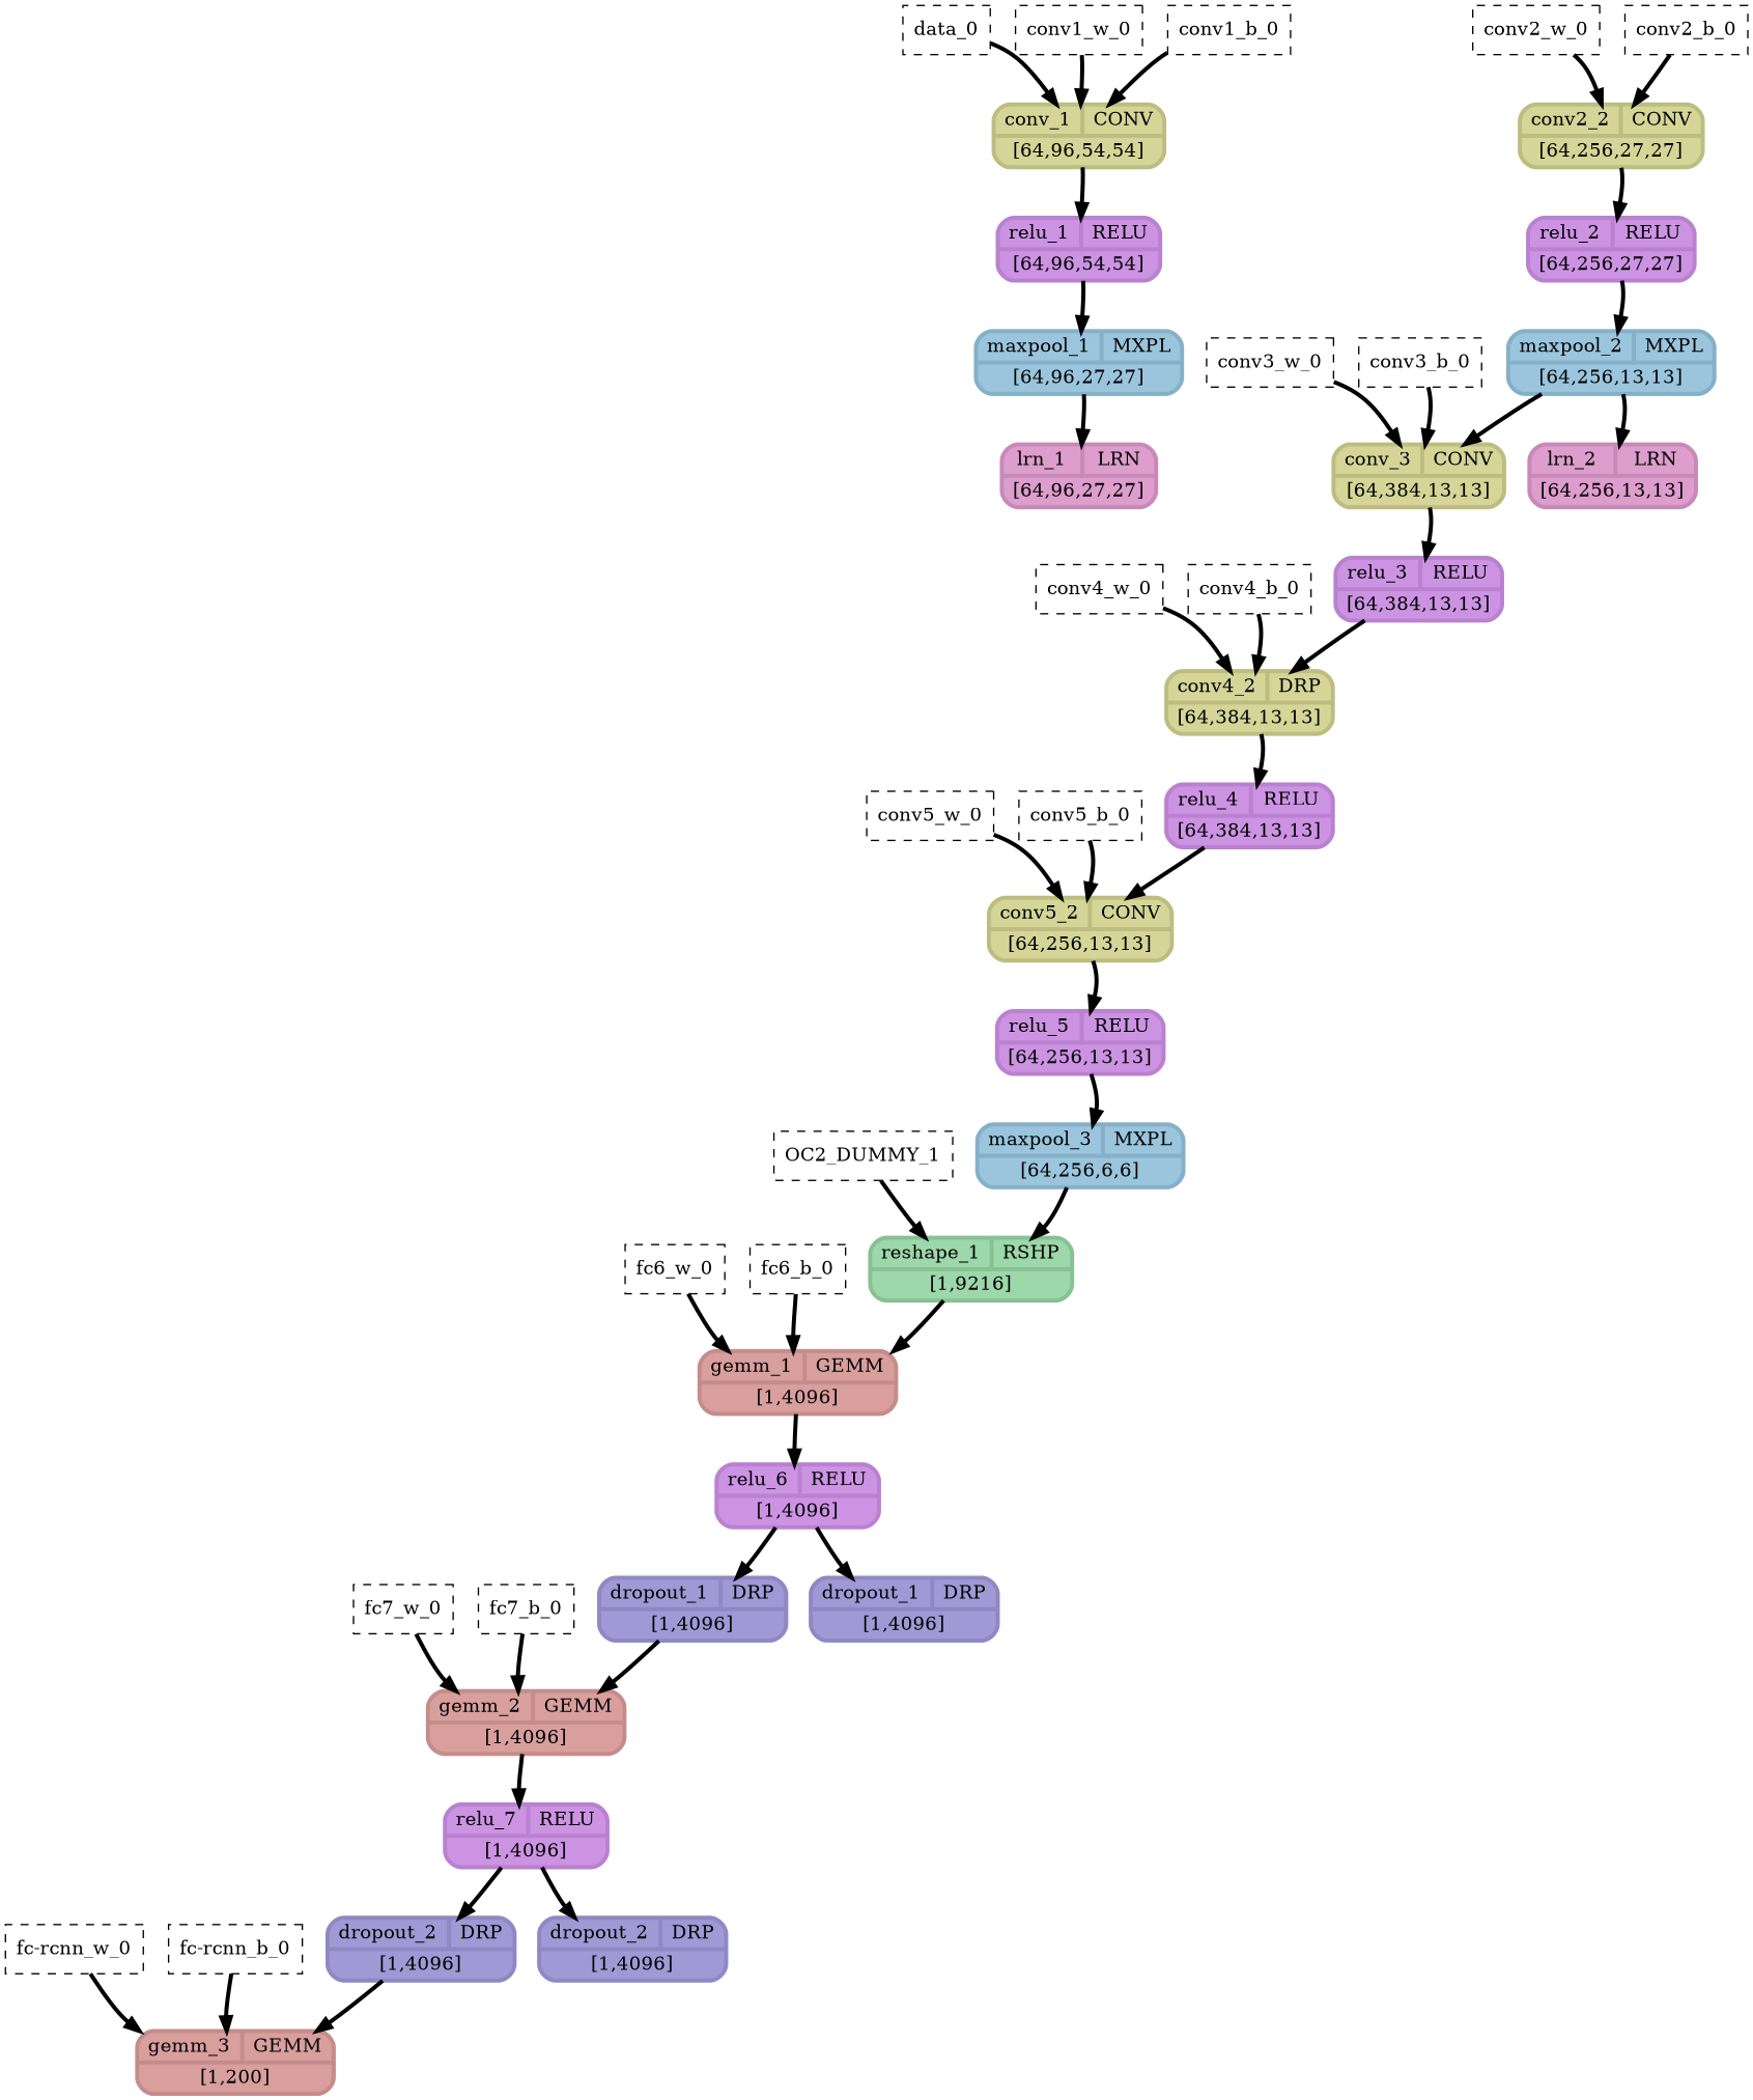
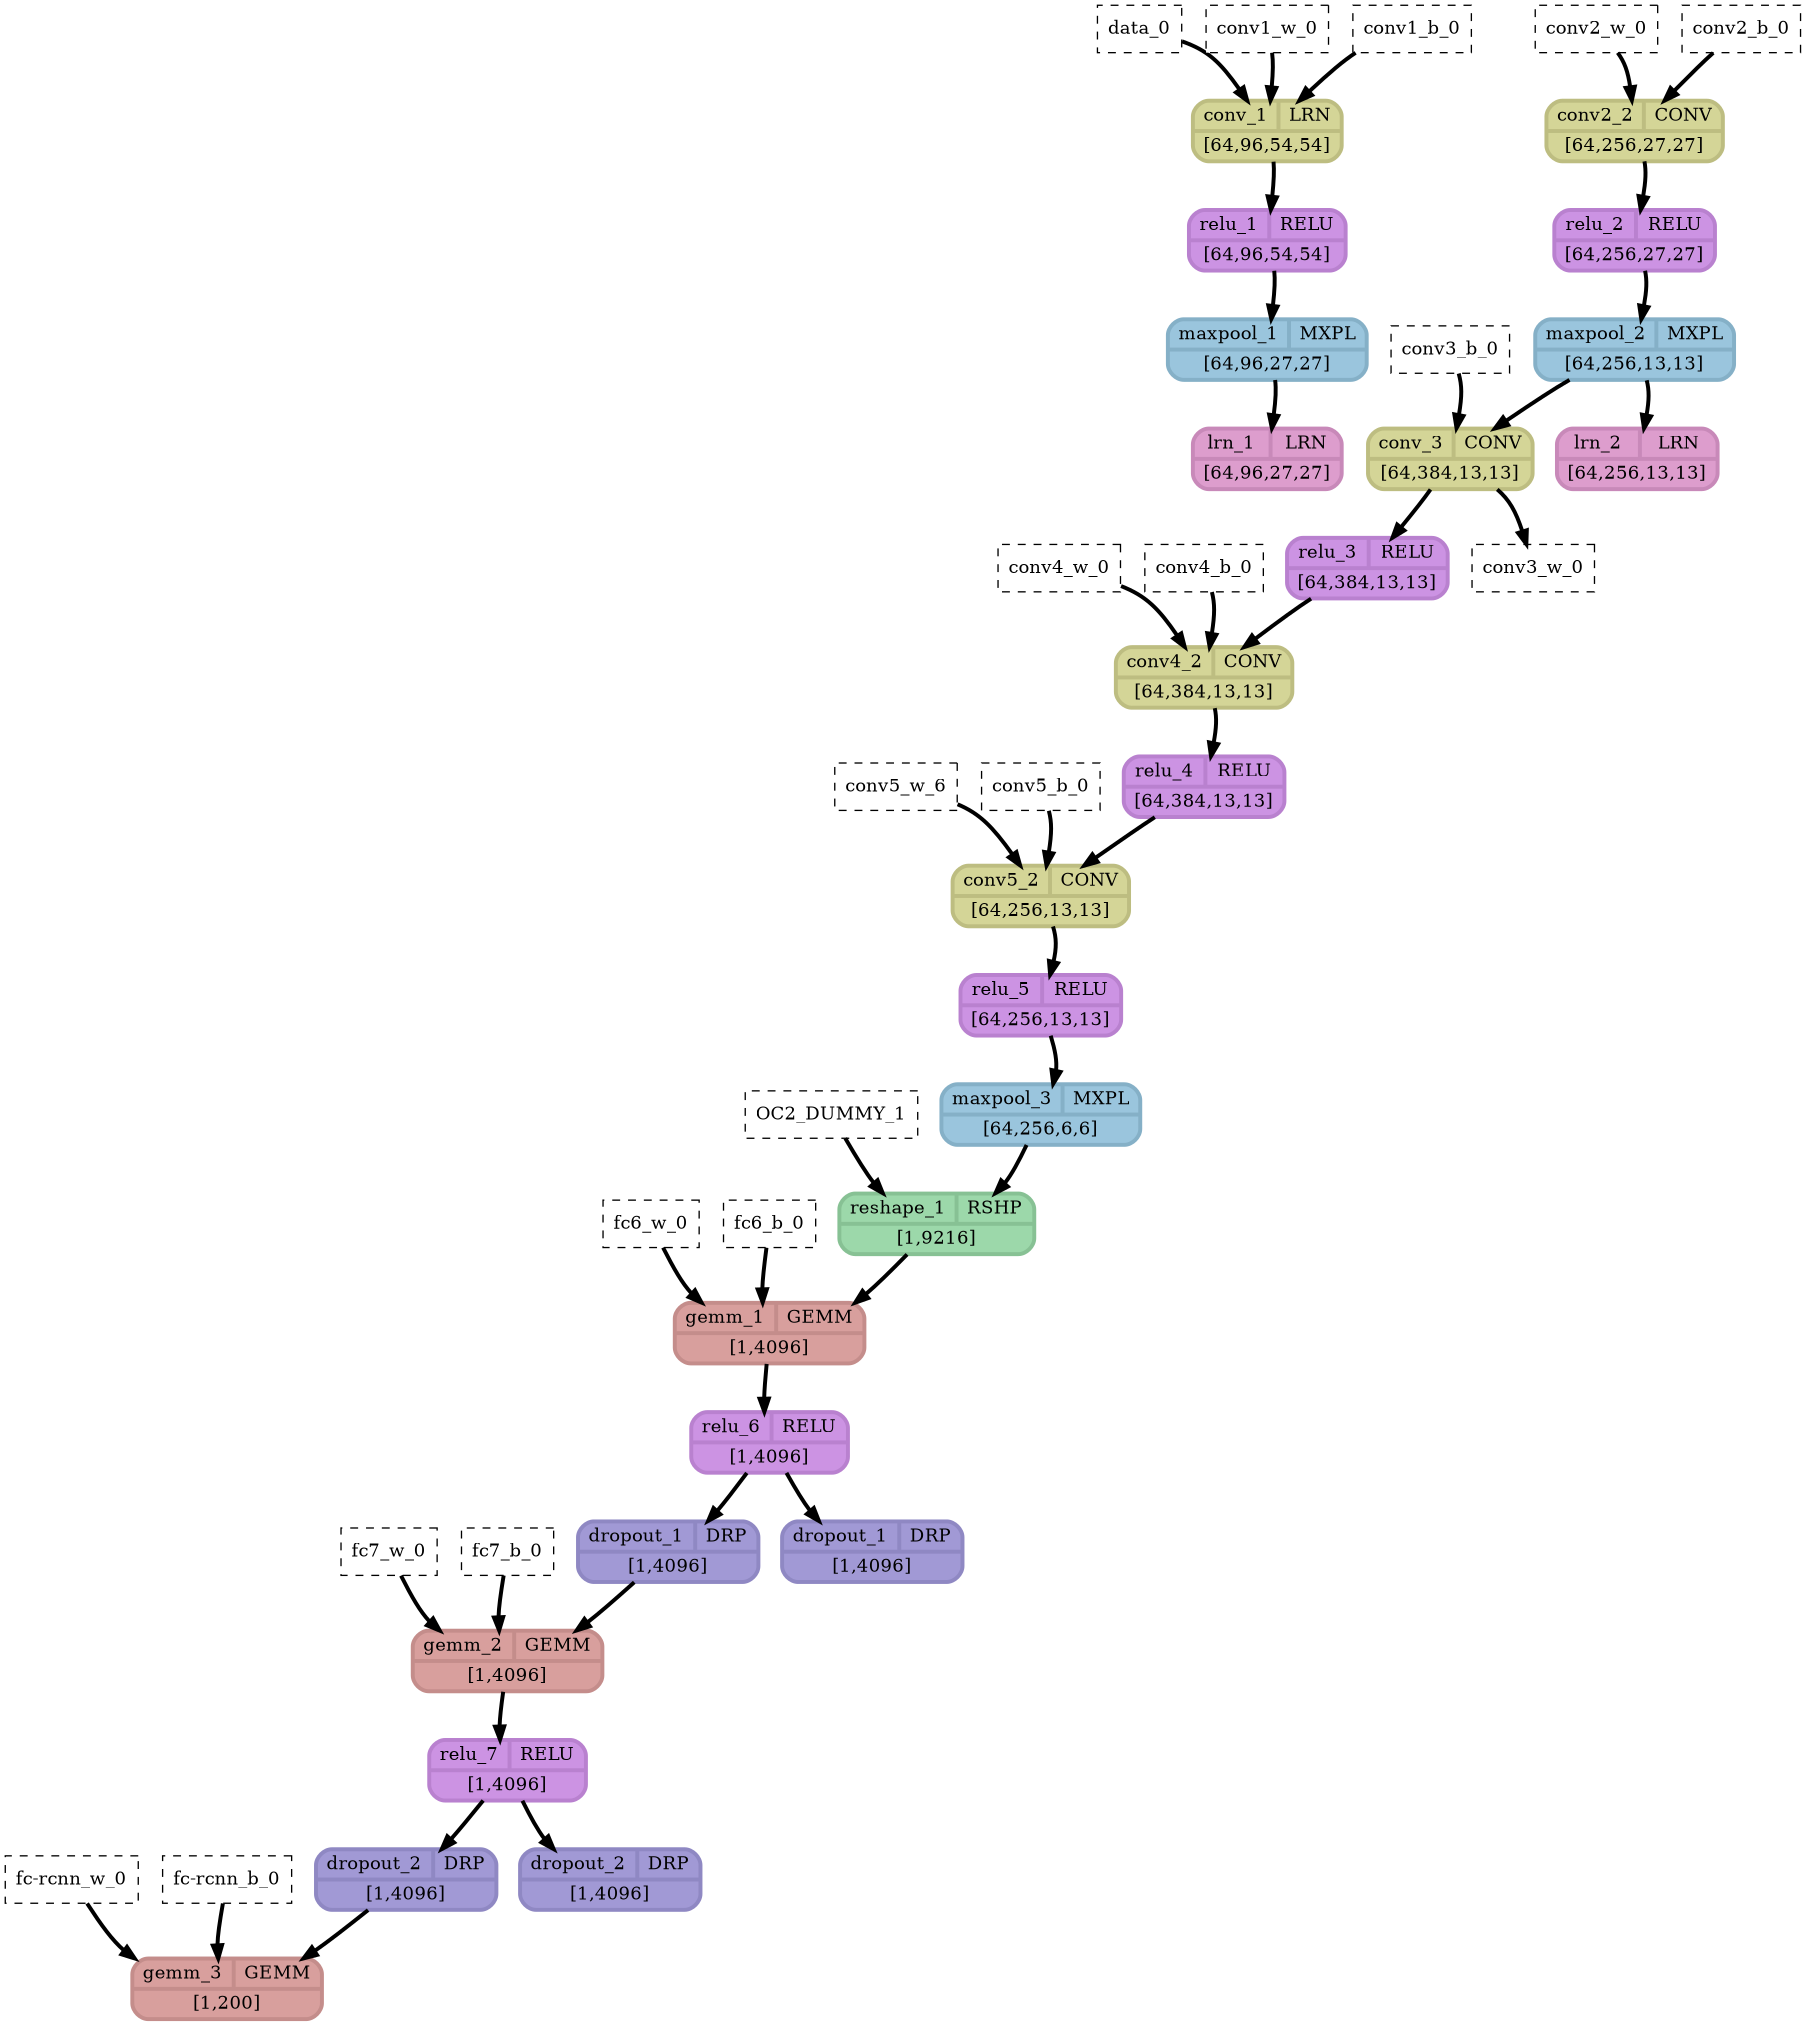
  strict digraph {
    overlap_shrink=true
    rankdir=TB
    splines=curved
    node [fillcolor=white shape=Mrecord style=filled type=constant_input fontcolor="#000000" penwidth=3]
    edge [penwidth=3]
    n1 [label=data_0 shape=box style="filled,dashed" fontcolor="" penwidth=""]
-   n2 [color="#bdbd81" fillcolor="#d4d597" inputs="data_0;conv1_w_0;conv1_b_0" label="{ {conv_1  | CONV} | [64,96,54,54] }" outputs=conv1_1 type=Conv]
+   n2 [color="#bdbd81" fillcolor="#d4d597" inputs="data_0;conv1_w_0;conv1_b_0" label="{ {conv_1  | LRN} | [64,96,54,54] }" outputs=conv1_1 type=Conv]
    n3 [color="#b981cf" fillcolor="#cc93e3" inputs=conv1_1 label="{ {relu_1  | RELU} | [64,96,54,54] }" outputs=conv1_2 type=Relu]
    n4 [label=conv1_w_0 shape=box style="filled,dashed" fontcolor="" penwidth=""]
    n5 [label=conv1_b_0 shape=box style="filled,dashed" fontcolor="" penwidth=""]
    n6 [color="#85b0c7" fillcolor="#9ac5dd" inputs=conv1_2 label="{ {maxpool_1  | MXPL} | [64,96,27,27] }" outputs=pool1_1 type=MaxPool]
    n7 [color="#c889b9" fillcolor="#dd9dcd" inputs=pool1_1 label="{ {lrn_1  | LRN} | [64,96,27,27] }" outputs=norm1_1 type=LRN]
    n8 [color="#bdbd81" fillcolor="#d4d597" inputs="norm1_1;conv2_w_0;conv2_b_0" label="{ {conv2_2  | CONV} | [64,256,27,27] }" outputs=conv2_1 type=Conv]
    n9 [color="#b981cf" fillcolor="#cc93e3" inputs=conv2_1 label="{ {relu_2  | RELU} | [64,256,27,27] }" outputs=conv2_2 type=Relu]
    n10 [label=conv2_w_0 shape=box style="filled,dashed" fontcolor="" penwidth=""]
    n11 [label=conv2_b_0 shape=box style="filled,dashed" fontcolor="" penwidth=""]
    n12 [color="#85b0c7" fillcolor="#9ac5dd" inputs=conv2_2 label="{ {maxpool_2  | MXPL} | [64,256,13,13] }" outputs=pool2_1 type=MaxPool]
    n13 [color="#c889b9" fillcolor="#dd9dcd" inputs=pool2_1 label="{ {lrn_2  | LRN} | [64,256,13,13] }" outputs=norm2_1 type=LRN]
    n14 [color="#bdbd81" fillcolor="#d4d597" inputs="norm2_1;conv3_w_0;conv3_b_0" label="{ {conv_3  | CONV} | [64,384,13,13] }" outputs=conv3_1 type=Conv]
    n15 [color="#b981cf" fillcolor="#cc93e3" inputs=conv3_1 label="{ {relu_3  | RELU} | [64,384,13,13] }" outputs=conv3_2 type=Relu]
    n16 [label=conv3_w_0 shape=box style="filled,dashed" fontcolor="" penwidth=""]
    n17 [label=conv3_b_0 shape=box style="filled,dashed" fontcolor="" penwidth=""]
-   n18 [color="#bdbd81" fillcolor="#d4d597" inputs="conv3_2;conv4_w_0;conv4_b_0" label="{ {conv4_2  | DRP} | [64,384,13,13] }" outputs=conv4_1 type=Conv]
+   n18 [color="#bdbd81" fillcolor="#d4d597" inputs="conv3_2;conv4_w_0;conv4_b_0" label="{ {conv4_2  | CONV} | [64,384,13,13] }" outputs=conv4_1 type=Conv]
    n19 [color="#b981cf" fillcolor="#cc93e3" inputs=conv4_1 label="{ {relu_4  | RELU} | [64,384,13,13] }" outputs=conv4_2 type=Relu]
    n20 [label=conv4_w_0 shape=box style="filled,dashed" fontcolor="" penwidth=""]
    n21 [label=conv4_b_0 shape=box style="filled,dashed" fontcolor="" penwidth=""]
    n22 [color="#bdbd81" fillcolor="#d4d597" inputs="conv4_2;conv5_w_0;conv5_b_0" label="{ {conv5_2  | CONV} | [64,256,13,13] }" outputs=conv5_1 type=Conv]
    n23 [color="#b981cf" fillcolor="#cc93e3" inputs=conv5_1 label="{ {relu_5  | RELU} | [64,256,13,13] }" outputs=conv5_2 type=Relu]
-   n24 [label=conv5_w_0 shape=box style="filled,dashed" fontcolor="" penwidth=""]
+   n24 [label=conv5_w_6 shape=box style="filled,dashed" fontcolor="" penwidth=""]
    n25 [label=conv5_b_0 shape=box style="filled,dashed" fontcolor="" penwidth=""]
    n26 [color="#85b0c7" fillcolor="#9ac5dd" inputs=conv5_2 label="{ {maxpool_3  | MXPL} | [64,256,6,6] }" outputs=pool5_1 type=MaxPool]
    n27 [color="#87c194" fillcolor="#9cd8aa" inputs="pool5_1;OC2_DUMMY_1" label="{ {reshape_1  | RSHP} | [1,9216] }" outputs=OC2_DUMMY_0 type=Reshape]
    n28 [color="#c48d8b" fillcolor="#d89f9d" inputs="OC2_DUMMY_0;fc6_w_0;fc6_b_0" label="{ {gemm_1  | GEMM} | [1,4096] }" outputs=fc6_1 type=Gemm]
    n29 [label=OC2_DUMMY_1 shape=box style="filled,dashed" fontcolor="" penwidth=""]
    n30 [color="#b981cf" fillcolor="#cc93e3" inputs=fc6_1 label="{ {relu_6  | RELU} | [1,4096] }" outputs=fc6_2 type=Relu]
    n31 [label=fc6_w_0 shape=box style="filled,dashed" fontcolor="" penwidth=""]
    n32 [label=fc6_b_0 shape=box style="filled,dashed" fontcolor="" penwidth=""]
    n33 [color="#8f88c3" fillcolor="#a199d5" inputs=fc6_2 label="{ {dropout_1  | DRP} | [1,4096] }" outputs="fc6_3;_fc6_mask_1" type=Dropout]
    n34 [color="#8f88c3" fillcolor="#a199d5" inputs=fc6_2 label="{ {dropout_1  | DRP} | [1,4096] }" outputs="fc6_3;_fc6_mask_1" type=Dropout]
    n35 [color="#c48d8b" fillcolor="#d89f9d" inputs="fc6_3;fc7_w_0;fc7_b_0" label="{ {gemm_2  | GEMM} | [1,4096] }" outputs=fc7_1 type=Gemm]
    n36 [color="#b981cf" fillcolor="#cc93e3" inputs=fc7_1 label="{ {relu_7  | RELU} | [1,4096] }" outputs=fc7_2 type=Relu]
    n37 [label=fc7_w_0 shape=box style="filled,dashed" fontcolor="" penwidth=""]
    n38 [label=fc7_b_0 shape=box style="filled,dashed" fontcolor="" penwidth=""]
    n39 [color="#8f88c3" fillcolor="#a199d5" inputs=fc7_2 label="{ {dropout_2  | DRP} | [1,4096] }" outputs="fc7_3;_fc7_mask_1" type=Dropout]
    n40 [color="#8f88c3" fillcolor="#a199d5" inputs=fc7_2 label="{ {dropout_2  | DRP} | [1,4096] }" outputs="fc7_3;_fc7_mask_1" type=Dropout]
    n41 [color="#c48d8b" fillcolor="#d89f9d" inputs="fc7_3;fc-rcnn_w_0;fc-rcnn_b_0" label="{ {gemm_3  | GEMM} | [1,200] }" outputs="fc-rcnn_1" type=Gemm]
    n42 [label="fc-rcnn_w_0" shape=box style="filled,dashed" fontcolor="" penwidth=""]
    n43 [label="fc-rcnn_b_0" shape=box style="filled,dashed" fontcolor="" penwidth=""]
    n1 -> n2
    n2 -> n3
    n3 -> n6
    n4 -> n2
    n5 -> n2
    n6 -> n7
    n8 -> n9
    n9 -> n12
    n10 -> n8
    n11 -> n8
    n12 -> n13
    n12 -> n14
    n14 -> n15
    n15 -> n18
-   n16 -> n14
+   n14 -> n16
    n17 -> n14
    n18 -> n19
    n19 -> n22
    n20 -> n18
    n21 -> n18
    n22 -> n23
    n23 -> n26
    n24 -> n22
    n25 -> n22
    n26 -> n27
    n27 -> n28
    n28 -> n30
    n29 -> n27
    n30 -> n33
    n30 -> n34
    n31 -> n28
    n32 -> n28
    n33 -> n35
    n35 -> n36
    n36 -> n39
    n36 -> n40
    n37 -> n35
    n38 -> n35
    n39 -> n41
    n42 -> n41
    n43 -> n41
  }
